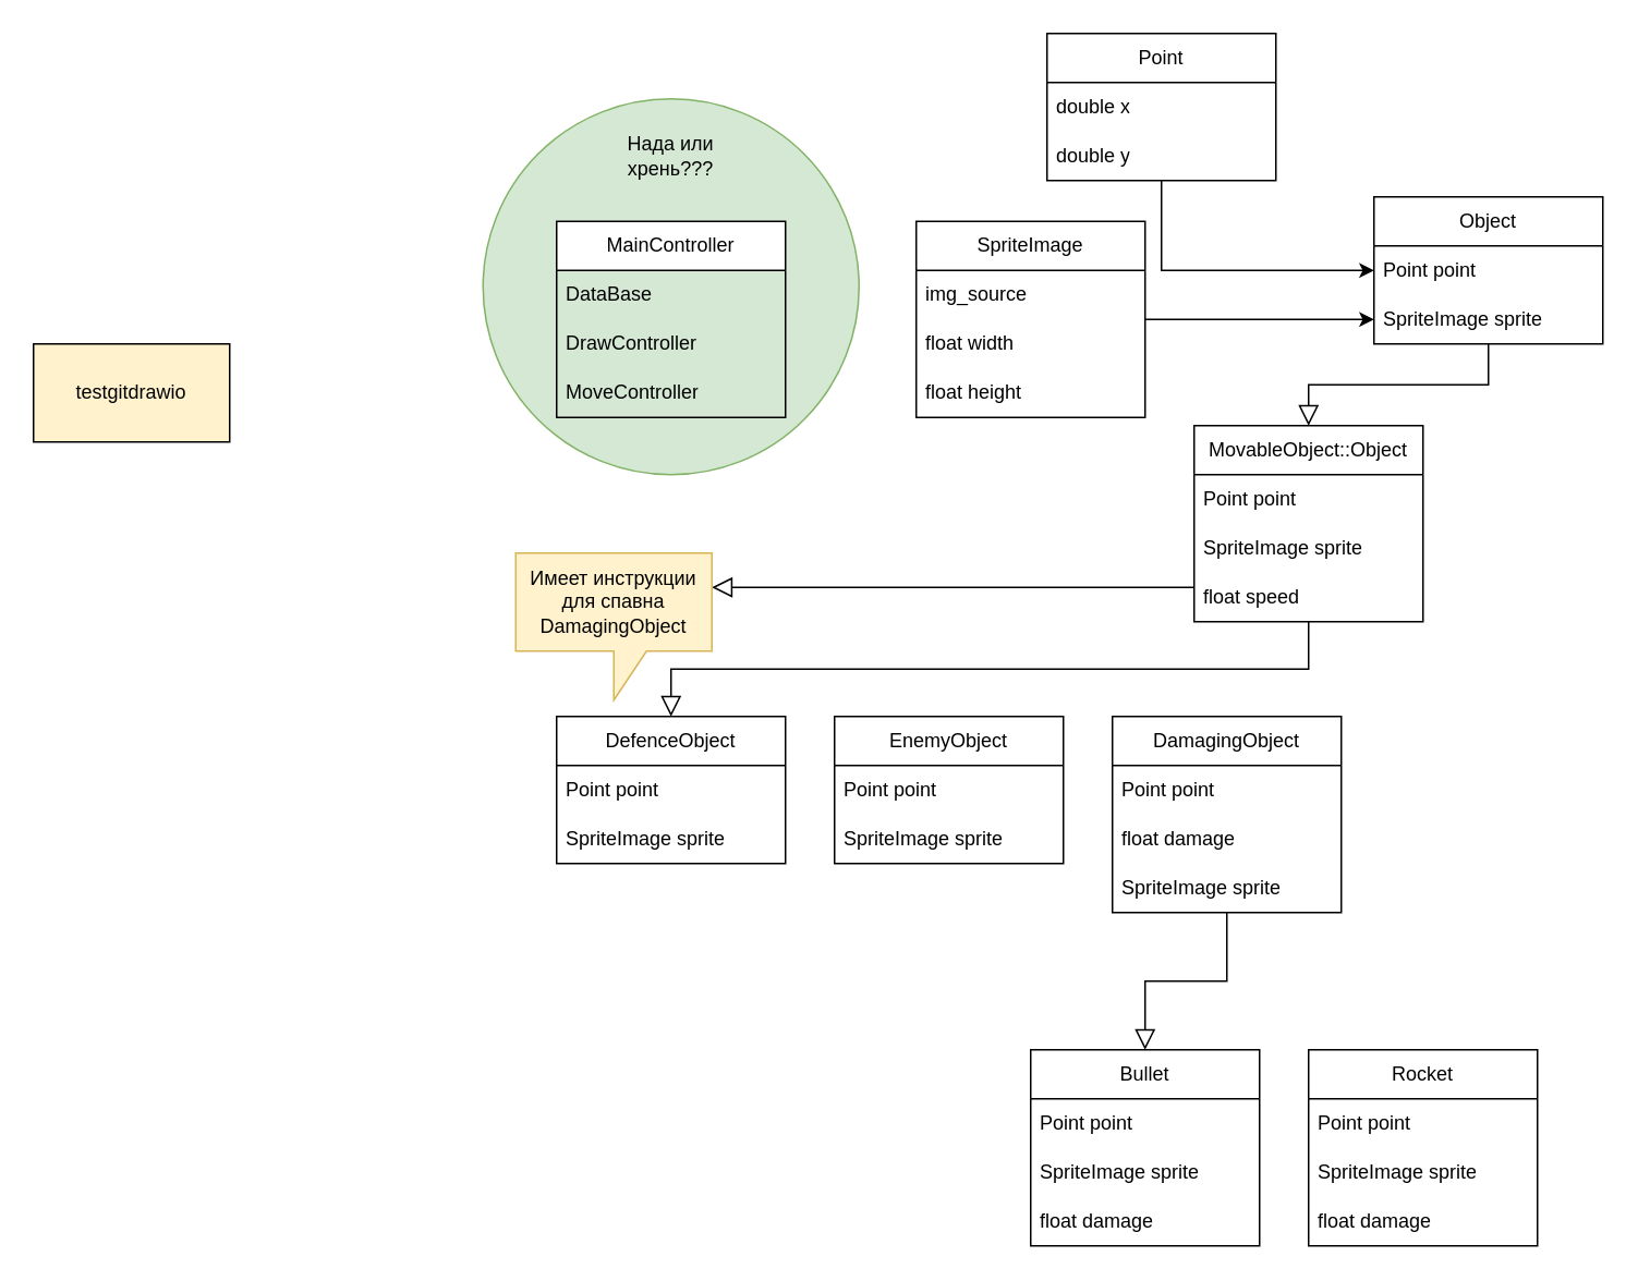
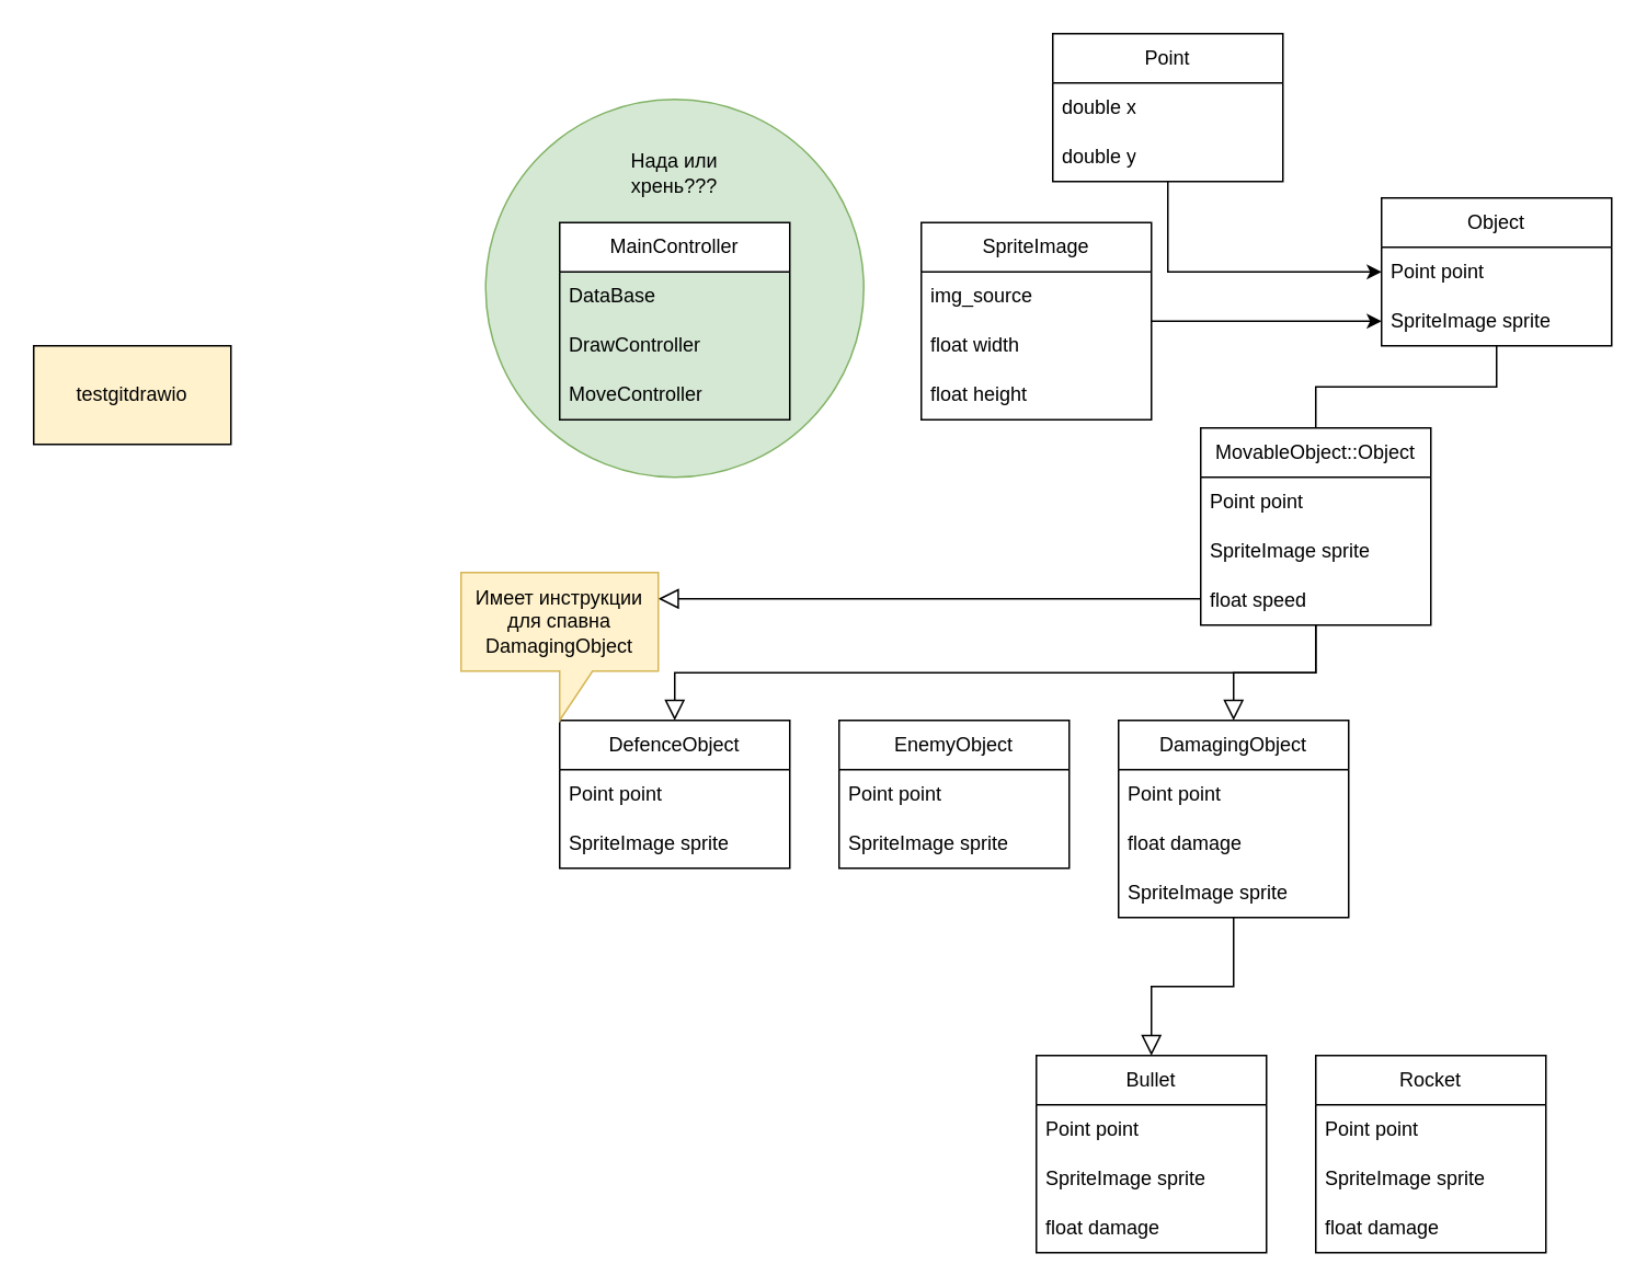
  <mxCell id="0" />
  <mxCell id="1" parent="0" />
  <mxCell id="2" value="Object" style="swimlane;fontStyle=0;childLayout=stackLayout;horizontal=1;startSize=30;horizontalStack=0;resizeParent=1;resizeParentMax=0;resizeLast=0;collapsible=1;marginBottom=0;whiteSpace=wrap;html=1;" parent="1" vertex="1"><mxGeometry x="840" y="120" width="140" height="90" as="geometry" /></mxCell>
  <mxCell id="3" value="Point point" style="text;strokeColor=none;fillColor=none;align=left;verticalAlign=middle;spacingLeft=4;spacingRight=4;overflow=hidden;points=[[0,0.5],[1,0.5]];portConstraint=eastwest;rotatable=0;whiteSpace=wrap;html=1;" parent="2" vertex="1"><mxGeometry y="30" width="140" height="30" as="geometry" /></mxCell>
  <mxCell id="4" value="SpriteImage sprite" style="text;strokeColor=none;fillColor=none;align=left;verticalAlign=middle;spacingLeft=4;spacingRight=4;overflow=hidden;points=[[0,0.5],[1,0.5]];portConstraint=eastwest;rotatable=0;whiteSpace=wrap;html=1;" parent="2" vertex="1"><mxGeometry y="60" width="140" height="30" as="geometry" /></mxCell>
  <mxCell id="5" style="edgeStyle=orthogonalEdgeStyle;rounded=0;orthogonalLoop=1;jettySize=auto;html=1;" parent="1" source="6" target="3" edge="1"><mxGeometry relative="1" as="geometry" /></mxCell>
  <mxCell id="6" value="Point" style="swimlane;fontStyle=0;childLayout=stackLayout;horizontal=1;startSize=30;horizontalStack=0;resizeParent=1;resizeParentMax=0;resizeLast=0;collapsible=1;marginBottom=0;whiteSpace=wrap;html=1;" parent="1" vertex="1"><mxGeometry x="640" y="20" width="140" height="90" as="geometry" /></mxCell>
  <mxCell id="7" value="double x" style="text;strokeColor=none;fillColor=none;align=left;verticalAlign=middle;spacingLeft=4;spacingRight=4;overflow=hidden;points=[[0,0.5],[1,0.5]];portConstraint=eastwest;rotatable=0;whiteSpace=wrap;html=1;" parent="6" vertex="1"><mxGeometry y="30" width="140" height="30" as="geometry" /></mxCell>
  <mxCell id="8" value="double y" style="text;strokeColor=none;fillColor=none;align=left;verticalAlign=middle;spacingLeft=4;spacingRight=4;overflow=hidden;points=[[0,0.5],[1,0.5]];portConstraint=eastwest;rotatable=0;whiteSpace=wrap;html=1;" parent="6" vertex="1"><mxGeometry y="60" width="140" height="30" as="geometry" /></mxCell>
  <mxCell id="9" style="edgeStyle=orthogonalEdgeStyle;rounded=0;orthogonalLoop=1;jettySize=auto;html=1;" parent="1" source="10" target="4" edge="1"><mxGeometry relative="1" as="geometry" /></mxCell>
  <mxCell id="10" value="SpriteImage" style="swimlane;fontStyle=0;childLayout=stackLayout;horizontal=1;startSize=30;horizontalStack=0;resizeParent=1;resizeParentMax=0;resizeLast=0;collapsible=1;marginBottom=0;whiteSpace=wrap;html=1;" parent="1" vertex="1"><mxGeometry x="560" y="135" width="140" height="120" as="geometry" /></mxCell>
  <mxCell id="11" value="img_source" style="text;strokeColor=none;fillColor=none;align=left;verticalAlign=middle;spacingLeft=4;spacingRight=4;overflow=hidden;points=[[0,0.5],[1,0.5]];portConstraint=eastwest;rotatable=0;whiteSpace=wrap;html=1;" parent="10" vertex="1"><mxGeometry y="30" width="140" height="30" as="geometry" /></mxCell>
  <mxCell id="12" value="float width" style="text;strokeColor=none;fillColor=none;align=left;verticalAlign=middle;spacingLeft=4;spacingRight=4;overflow=hidden;points=[[0,0.5],[1,0.5]];portConstraint=eastwest;rotatable=0;whiteSpace=wrap;html=1;" parent="10" vertex="1"><mxGeometry y="60" width="140" height="30" as="geometry" /></mxCell>
  <mxCell id="13" value="float height" style="text;strokeColor=none;fillColor=none;align=left;verticalAlign=middle;spacingLeft=4;spacingRight=4;overflow=hidden;points=[[0,0.5],[1,0.5]];portConstraint=eastwest;rotatable=0;whiteSpace=wrap;html=1;" parent="10" vertex="1"><mxGeometry y="90" width="140" height="30" as="geometry" /></mxCell>
  <mxCell id="14" value="MovableObject::Object" style="swimlane;fontStyle=0;childLayout=stackLayout;horizontal=1;startSize=30;horizontalStack=0;resizeParent=1;resizeParentMax=0;resizeLast=0;collapsible=1;marginBottom=0;whiteSpace=wrap;html=1;" parent="1" vertex="1"><mxGeometry x="730" y="260" width="140" height="120" as="geometry" /></mxCell>
  <mxCell id="15" value="Point point" style="text;strokeColor=none;fillColor=none;align=left;verticalAlign=middle;spacingLeft=4;spacingRight=4;overflow=hidden;points=[[0,0.5],[1,0.5]];portConstraint=eastwest;rotatable=0;whiteSpace=wrap;html=1;" parent="14" vertex="1"><mxGeometry y="30" width="140" height="30" as="geometry" /></mxCell>
  <mxCell id="16" value="SpriteImage sprite" style="text;strokeColor=none;fillColor=none;align=left;verticalAlign=middle;spacingLeft=4;spacingRight=4;overflow=hidden;points=[[0,0.5],[1,0.5]];portConstraint=eastwest;rotatable=0;whiteSpace=wrap;html=1;" parent="14" vertex="1"><mxGeometry y="60" width="140" height="30" as="geometry" /></mxCell>
  <mxCell id="17" value="float speed" style="text;strokeColor=none;fillColor=none;align=left;verticalAlign=middle;spacingLeft=4;spacingRight=4;overflow=hidden;points=[[0,0.5],[1,0.5]];portConstraint=eastwest;rotatable=0;whiteSpace=wrap;html=1;" parent="14" vertex="1"><mxGeometry y="90" width="140" height="30" as="geometry" /></mxCell>
- <mxCell id="18" value="" style="endArrow=block;endSize=10;endFill=0;shadow=0;strokeWidth=1;rounded=0;edgeStyle=elbowEdgeStyle;elbow=vertical;" parent="1" source="2" target="14" edge="1"><mxGeometry width="160" relative="1" as="geometry"><mxPoint x="750" y="452" as="sourcePoint" /><mxPoint x="640" y="350" as="targetPoint" /></mxGeometry></mxCell>
+ <mxCell id="18" value="" style="endArrow=none;endSize=10;endFill=0;shadow=0;strokeWidth=1;rounded=0;edgeStyle=elbowEdgeStyle;elbow=vertical;" parent="1" source="2" target="14" edge="1"><mxGeometry width="160" relative="1" as="geometry"><mxPoint x="750" y="452" as="sourcePoint" /><mxPoint x="640" y="350" as="targetPoint" /></mxGeometry></mxCell>
  <mxCell id="19" value="DamagingObject" style="swimlane;fontStyle=0;childLayout=stackLayout;horizontal=1;startSize=30;horizontalStack=0;resizeParent=1;resizeParentMax=0;resizeLast=0;collapsible=1;marginBottom=0;whiteSpace=wrap;html=1;" parent="1" vertex="1"><mxGeometry x="680" y="438" width="140" height="120" as="geometry" /></mxCell>
  <mxCell id="20" value="Point point" style="text;strokeColor=none;fillColor=none;align=left;verticalAlign=middle;spacingLeft=4;spacingRight=4;overflow=hidden;points=[[0,0.5],[1,0.5]];portConstraint=eastwest;rotatable=0;whiteSpace=wrap;html=1;" parent="19" vertex="1"><mxGeometry y="30" width="140" height="30" as="geometry" /></mxCell>
  <mxCell id="21" value="float damage" style="text;strokeColor=none;fillColor=none;align=left;verticalAlign=middle;spacingLeft=4;spacingRight=4;overflow=hidden;points=[[0,0.5],[1,0.5]];portConstraint=eastwest;rotatable=0;whiteSpace=wrap;html=1;" parent="19" vertex="1"><mxGeometry y="60" width="140" height="30" as="geometry" /></mxCell>
  <mxCell id="22" value="SpriteImage sprite" style="text;strokeColor=none;fillColor=none;align=left;verticalAlign=middle;spacingLeft=4;spacingRight=4;overflow=hidden;points=[[0,0.5],[1,0.5]];portConstraint=eastwest;rotatable=0;whiteSpace=wrap;html=1;" parent="19" vertex="1"><mxGeometry y="90" width="140" height="30" as="geometry" /></mxCell>
+ <mxCell id="23" value="" style="endArrow=block;endSize=10;endFill=0;shadow=0;strokeWidth=1;rounded=0;edgeStyle=elbowEdgeStyle;elbow=vertical;" parent="1" source="14" target="19" edge="1"><mxGeometry width="160" relative="1" as="geometry"><mxPoint x="950" y="380" as="sourcePoint" /><mxPoint x="840" y="430" as="targetPoint" /></mxGeometry></mxCell>
  <mxCell id="24" value="Rocket" style="swimlane;fontStyle=0;childLayout=stackLayout;horizontal=1;startSize=30;horizontalStack=0;resizeParent=1;resizeParentMax=0;resizeLast=0;collapsible=1;marginBottom=0;whiteSpace=wrap;html=1;" parent="1" vertex="1"><mxGeometry x="800" y="642" width="140" height="120" as="geometry" /></mxCell>
  <mxCell id="25" value="Point point" style="text;strokeColor=none;fillColor=none;align=left;verticalAlign=middle;spacingLeft=4;spacingRight=4;overflow=hidden;points=[[0,0.5],[1,0.5]];portConstraint=eastwest;rotatable=0;whiteSpace=wrap;html=1;" parent="24" vertex="1"><mxGeometry y="30" width="140" height="30" as="geometry" /></mxCell>
  <mxCell id="26" value="SpriteImage sprite" style="text;strokeColor=none;fillColor=none;align=left;verticalAlign=middle;spacingLeft=4;spacingRight=4;overflow=hidden;points=[[0,0.5],[1,0.5]];portConstraint=eastwest;rotatable=0;whiteSpace=wrap;html=1;" parent="24" vertex="1"><mxGeometry y="60" width="140" height="30" as="geometry" /></mxCell>
  <mxCell id="27" value="float damage" style="text;strokeColor=none;fillColor=none;align=left;verticalAlign=middle;spacingLeft=4;spacingRight=4;overflow=hidden;points=[[0,0.5],[1,0.5]];portConstraint=eastwest;rotatable=0;whiteSpace=wrap;html=1;" parent="24" vertex="1"><mxGeometry y="90" width="140" height="30" as="geometry" /></mxCell>
  <mxCell id="28" value="Bullet" style="swimlane;fontStyle=0;childLayout=stackLayout;horizontal=1;startSize=30;horizontalStack=0;resizeParent=1;resizeParentMax=0;resizeLast=0;collapsible=1;marginBottom=0;whiteSpace=wrap;html=1;" parent="1" vertex="1"><mxGeometry x="630" y="642" width="140" height="120" as="geometry" /></mxCell>
  <mxCell id="29" value="Point point" style="text;strokeColor=none;fillColor=none;align=left;verticalAlign=middle;spacingLeft=4;spacingRight=4;overflow=hidden;points=[[0,0.5],[1,0.5]];portConstraint=eastwest;rotatable=0;whiteSpace=wrap;html=1;" parent="28" vertex="1"><mxGeometry y="30" width="140" height="30" as="geometry" /></mxCell>
  <mxCell id="30" value="SpriteImage sprite" style="text;strokeColor=none;fillColor=none;align=left;verticalAlign=middle;spacingLeft=4;spacingRight=4;overflow=hidden;points=[[0,0.5],[1,0.5]];portConstraint=eastwest;rotatable=0;whiteSpace=wrap;html=1;" parent="28" vertex="1"><mxGeometry y="60" width="140" height="30" as="geometry" /></mxCell>
  <mxCell id="31" value="float damage" style="text;strokeColor=none;fillColor=none;align=left;verticalAlign=middle;spacingLeft=4;spacingRight=4;overflow=hidden;points=[[0,0.5],[1,0.5]];portConstraint=eastwest;rotatable=0;whiteSpace=wrap;html=1;" parent="28" vertex="1"><mxGeometry y="90" width="140" height="30" as="geometry" /></mxCell>
  <mxCell id="32" value="" style="endArrow=block;endSize=10;endFill=0;shadow=0;strokeWidth=1;rounded=0;edgeStyle=elbowEdgeStyle;elbow=vertical;" parent="1" source="19" target="28" edge="1"><mxGeometry width="160" relative="1" as="geometry"><mxPoint x="750" y="630" as="sourcePoint" /><mxPoint x="535" y="700" as="targetPoint" /></mxGeometry></mxCell>
  <mxCell id="33" value="EnemyObject" style="swimlane;fontStyle=0;childLayout=stackLayout;horizontal=1;startSize=30;horizontalStack=0;resizeParent=1;resizeParentMax=0;resizeLast=0;collapsible=1;marginBottom=0;whiteSpace=wrap;html=1;" parent="1" vertex="1"><mxGeometry x="510" y="438" width="140" height="90" as="geometry" /></mxCell>
  <mxCell id="34" value="Point point" style="text;strokeColor=none;fillColor=none;align=left;verticalAlign=middle;spacingLeft=4;spacingRight=4;overflow=hidden;points=[[0,0.5],[1,0.5]];portConstraint=eastwest;rotatable=0;whiteSpace=wrap;html=1;" parent="33" vertex="1"><mxGeometry y="30" width="140" height="30" as="geometry" /></mxCell>
  <mxCell id="35" value="SpriteImage sprite" style="text;strokeColor=none;fillColor=none;align=left;verticalAlign=middle;spacingLeft=4;spacingRight=4;overflow=hidden;points=[[0,0.5],[1,0.5]];portConstraint=eastwest;rotatable=0;whiteSpace=wrap;html=1;" parent="33" vertex="1"><mxGeometry y="60" width="140" height="30" as="geometry" /></mxCell>
  <mxCell id="36" value="" style="endArrow=block;endSize=10;endFill=0;shadow=0;strokeWidth=1;rounded=0;edgeStyle=elbowEdgeStyle;elbow=vertical;" parent="1" source="14" target="41" edge="1"><mxGeometry width="160" relative="1" as="geometry"><mxPoint x="610" y="380" as="sourcePoint" /><mxPoint x="560" y="438" as="targetPoint" /></mxGeometry></mxCell>
  <mxCell id="37" value="DefenceObject" style="swimlane;fontStyle=0;childLayout=stackLayout;horizontal=1;startSize=30;horizontalStack=0;resizeParent=1;resizeParentMax=0;resizeLast=0;collapsible=1;marginBottom=0;whiteSpace=wrap;html=1;" parent="1" vertex="1"><mxGeometry x="340" y="438" width="140" height="90" as="geometry" /></mxCell>
  <mxCell id="38" value="Point point" style="text;strokeColor=none;fillColor=none;align=left;verticalAlign=middle;spacingLeft=4;spacingRight=4;overflow=hidden;points=[[0,0.5],[1,0.5]];portConstraint=eastwest;rotatable=0;whiteSpace=wrap;html=1;" parent="37" vertex="1"><mxGeometry y="30" width="140" height="30" as="geometry" /></mxCell>
  <mxCell id="39" value="SpriteImage sprite" style="text;strokeColor=none;fillColor=none;align=left;verticalAlign=middle;spacingLeft=4;spacingRight=4;overflow=hidden;points=[[0,0.5],[1,0.5]];portConstraint=eastwest;rotatable=0;whiteSpace=wrap;html=1;" parent="37" vertex="1"><mxGeometry y="60" width="140" height="30" as="geometry" /></mxCell>
  <mxCell id="40" value="" style="endArrow=block;endSize=10;endFill=0;shadow=0;strokeWidth=1;rounded=0;edgeStyle=elbowEdgeStyle;elbow=vertical;" parent="1" source="14" target="37" edge="1"><mxGeometry width="160" relative="1" as="geometry"><mxPoint x="810" y="390" as="sourcePoint" /><mxPoint x="590" y="448" as="targetPoint" /></mxGeometry></mxCell>
- <mxCell id="41" value="Имеет инструкции для спавна DamagingObject" style="shape=callout;whiteSpace=wrap;html=1;perimeter=calloutPerimeter;fillColor=#fff2cc;strokeColor=#d6b656;" parent="1" vertex="1"><mxGeometry x="315" y="338" width="120" height="90" as="geometry" /></mxCell>
+ <mxCell id="41" value="Имеет инструкции для спавна DamagingObject" style="shape=callout;whiteSpace=wrap;html=1;perimeter=calloutPerimeter;fillColor=#fff2cc;strokeColor=#d6b656;" parent="1" vertex="1"><mxGeometry x="280" y="348" width="120" height="90" as="geometry" /></mxCell>
  <mxCell id="42" value="" style="ellipse;whiteSpace=wrap;html=1;aspect=fixed;fillColor=#d5e8d4;strokeColor=#82b366;" parent="1" vertex="1"><mxGeometry x="295" y="60" width="230" height="230" as="geometry" /></mxCell>
  <mxCell id="43" value="MainController" style="swimlane;fontStyle=0;childLayout=stackLayout;horizontal=1;startSize=30;horizontalStack=0;resizeParent=1;resizeParentMax=0;resizeLast=0;collapsible=1;marginBottom=0;whiteSpace=wrap;html=1;" parent="1" vertex="1"><mxGeometry x="340" y="135" width="140" height="120" as="geometry" /></mxCell>
  <mxCell id="44" value="DataBase" style="text;align=left;verticalAlign=middle;spacingLeft=4;spacingRight=4;overflow=hidden;points=[[0,0.5],[1,0.5]];portConstraint=eastwest;rotatable=0;whiteSpace=wrap;html=1;" parent="43" vertex="1"><mxGeometry y="30" width="140" height="30" as="geometry" /></mxCell>
  <mxCell id="45" value="DrawController" style="text;align=left;verticalAlign=middle;spacingLeft=4;spacingRight=4;overflow=hidden;points=[[0,0.5],[1,0.5]];portConstraint=eastwest;rotatable=0;whiteSpace=wrap;html=1;" parent="43" vertex="1"><mxGeometry y="60" width="140" height="30" as="geometry" /></mxCell>
  <mxCell id="46" value="MoveController" style="text;align=left;verticalAlign=middle;spacingLeft=4;spacingRight=4;overflow=hidden;points=[[0,0.5],[1,0.5]];portConstraint=eastwest;rotatable=0;whiteSpace=wrap;html=1;" parent="43" vertex="1"><mxGeometry y="90" width="140" height="30" as="geometry" /></mxCell>
- <mxCell id="47" value="Нада или хрень???" style="text;html=1;strokeColor=none;fillColor=none;align=center;verticalAlign=middle;whiteSpace=wrap;rounded=0;" parent="1" vertex="1"><mxGeometry x="380" y="80" width="60" height="30" as="geometry" /></mxCell>
+ <mxCell id="47" value="Нада или хрень???" style="text;html=1;strokeColor=none;fillColor=none;align=center;verticalAlign=middle;whiteSpace=wrap;rounded=0;" parent="1" vertex="1"><mxGeometry x="380" y="90" width="60" height="30" as="geometry" /></mxCell>
  <mxCell id="48" value="testgitdrawio" style="rounded=0;whiteSpace=wrap;html=1;fillColor=#fff2cc;" vertex="1" parent="1"><mxGeometry x="20" y="210" width="120" height="60" as="geometry" /></mxCell>
